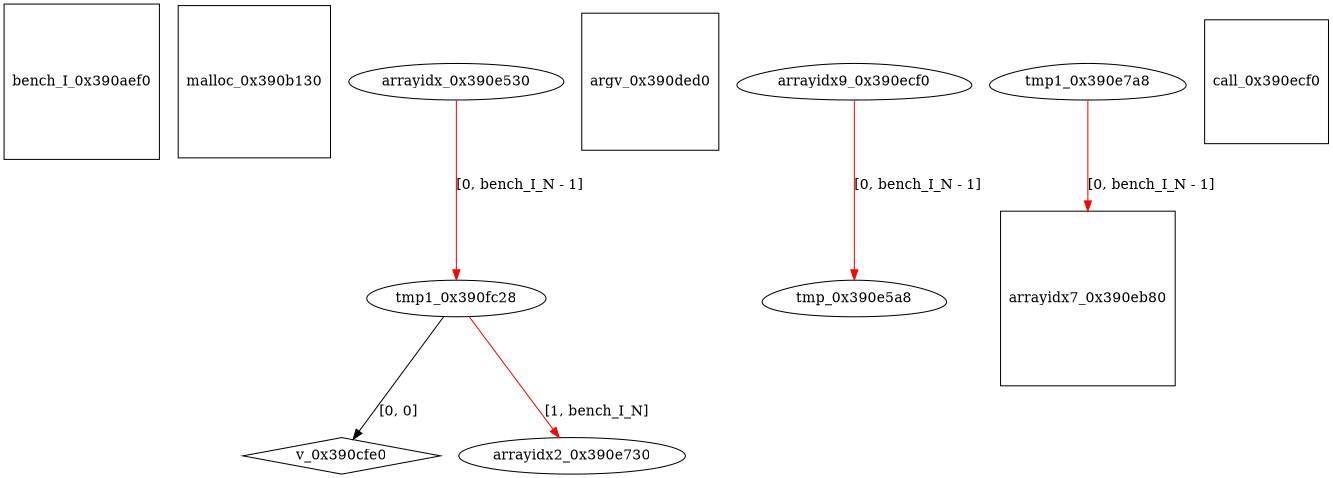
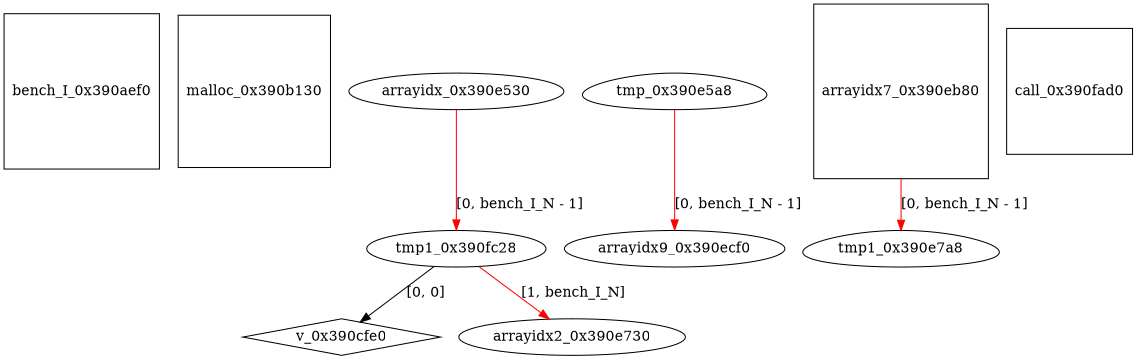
  digraph {
    node [shape=square]
    edge [color=red]
    bench_I_0x390aef0
    malloc_0x390b130
    v_0x390cfe0 [shape=diamond]
    tmp1_0x390fc28 [shape=ellipse]
    arrayidx2_0x390e730 [shape=ellipse]
    arrayidx_0x390e530 [shape=ellipse]
-   argv_0x390ded0
    tmp_0x390e5a8 [shape=egg]
-   arrayidx9_0x390ecf0 [shape=egg]
+   arrayidx9_0x390ecf0 [shape=ellipse]
    tmp1_0x390e7a8 [shape=egg]
    arrayidx7_0x390eb80
-   call_0x390fad0 [label=call_0x390ecf0]
+   call_0x390fad0
    tmp1_0x390fc28 -> v_0x390cfe0 [label="[0, 0]" color=""]
    tmp1_0x390fc28 -> arrayidx2_0x390e730 [label="[1, bench_I_N]"]
    arrayidx_0x390e530 -> tmp1_0x390fc28 [label="[0, bench_I_N - 1]"]
-   arrayidx9_0x390ecf0 -> tmp_0x390e5a8 [label="[0, bench_I_N - 1]"]
-   tmp1_0x390e7a8 -> arrayidx7_0x390eb80 [label="[0, bench_I_N - 1]"]
+   tmp_0x390e5a8 -> arrayidx9_0x390ecf0 [label="[0, bench_I_N - 1]"]
+   arrayidx7_0x390eb80 -> tmp1_0x390e7a8 [label="[0, bench_I_N - 1]"]
  }
